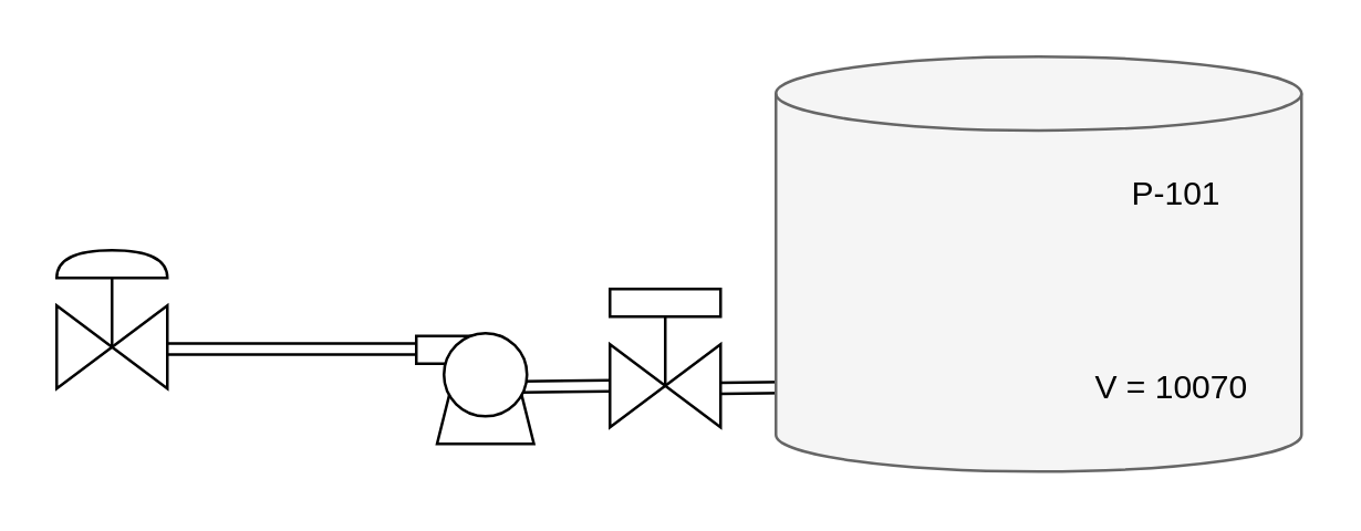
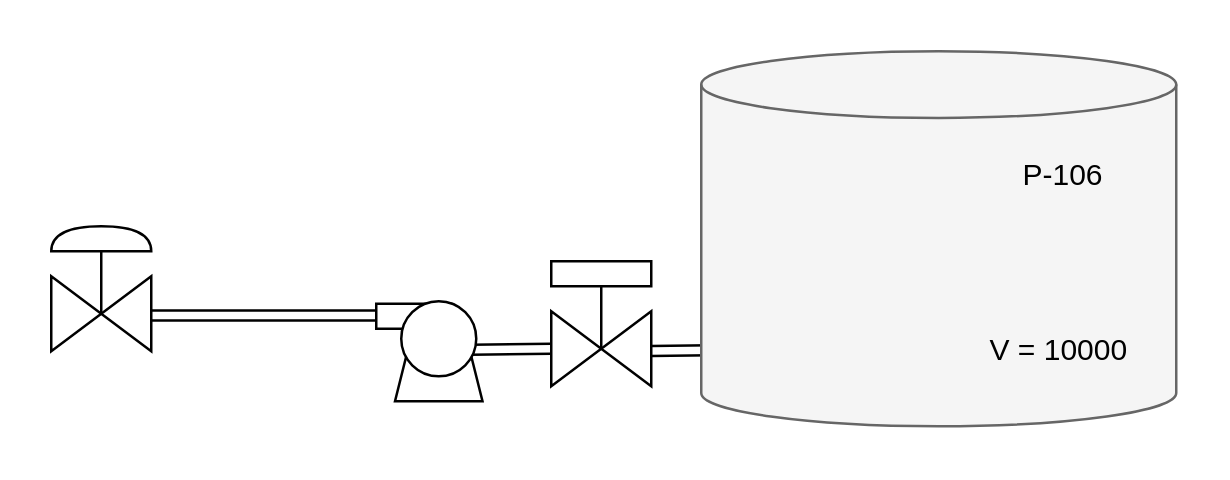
  <mxCell id="0" />
  <mxCell id="1" parent="0" />
  <mxCell id="2" value="" style="shape=link;html=1;entryX=0;entryY=0.5;entryDx=0;entryDy=0;" edge="1" parent="1" target="4"><mxGeometry width="100" relative="1" as="geometry"><mxPoint x="180" y="139.5" as="sourcePoint" /><mxPoint x="280" y="139.5" as="targetPoint" /></mxGeometry></mxCell>
  <mxCell id="3" value="" style="group" vertex="1" connectable="0" parent="1"><mxGeometry x="220" y="104" width="40" height="50" as="geometry" /></mxCell>
  <mxCell id="4" value="" style="triangle;whiteSpace=wrap;html=1;shadow=0;gradientColor=none;" vertex="1" parent="3"><mxGeometry y="20" width="20" height="30" as="geometry" /></mxCell>
  <mxCell id="5" value="" style="triangle;whiteSpace=wrap;html=1;shadow=0;gradientColor=none;direction=west;" vertex="1" parent="3"><mxGeometry x="20" y="20" width="20" height="30" as="geometry" /></mxCell>
  <mxCell id="6" value="" style="endArrow=none;html=1;exitX=1;exitY=0.5;exitDx=0;exitDy=0;entryX=0.5;entryY=1;entryDx=0;entryDy=0;" edge="1" parent="3" source="5" target="7"><mxGeometry width="50" height="50" relative="1" as="geometry"><mxPoint x="20" y="33" as="sourcePoint" /><mxPoint x="20" y="13" as="targetPoint" /></mxGeometry></mxCell>
  <mxCell id="7" value="" style="rounded=0;whiteSpace=wrap;html=1;shadow=0;gradientColor=none;" vertex="1" parent="3"><mxGeometry width="40" height="10" as="geometry" /></mxCell>
  <mxCell id="8" value="" style="shape=link;html=1;" edge="1" parent="1"><mxGeometry width="100" relative="1" as="geometry"><mxPoint x="52" y="125.71" as="sourcePoint" /><mxPoint x="152" y="125.71" as="targetPoint" /></mxGeometry></mxCell>
  <mxCell id="9" value="" style="group" vertex="1" connectable="0" parent="1"><mxGeometry x="150" y="120" width="42.5" height="40" as="geometry" /></mxCell>
  <mxCell id="10" value="" style="rounded=0;whiteSpace=wrap;html=1;shadow=0;gradientColor=none;" vertex="1" parent="9"><mxGeometry y="1" width="30" height="10" as="geometry" /></mxCell>
  <mxCell id="11" value="" style="shape=trapezoid;perimeter=trapezoidPerimeter;whiteSpace=wrap;html=1;fixedSize=1;shadow=0;gradientColor=none;size=5;" vertex="1" parent="9"><mxGeometry x="7.5" y="20" width="35" height="20" as="geometry" /></mxCell>
  <mxCell id="12" value="" style="ellipse;whiteSpace=wrap;html=1;aspect=fixed;shadow=0;gradientColor=none;" vertex="1" parent="9"><mxGeometry x="10" width="30" height="30" as="geometry" /></mxCell>
  <mxCell id="13" value="" style="group" vertex="1" connectable="0" parent="1"><mxGeometry x="20" y="90" width="40" height="50" as="geometry" /></mxCell>
  <mxCell id="14" value="" style="triangle;whiteSpace=wrap;html=1;shadow=0;gradientColor=none;" vertex="1" parent="13"><mxGeometry y="20" width="20" height="30" as="geometry" /></mxCell>
  <mxCell id="15" value="" style="triangle;whiteSpace=wrap;html=1;shadow=0;gradientColor=none;direction=west;" vertex="1" parent="13"><mxGeometry x="20" y="20" width="20" height="30" as="geometry" /></mxCell>
  <mxCell id="16" value="" style="endArrow=none;html=1;exitX=1;exitY=0.5;exitDx=0;exitDy=0;entryX=0.5;entryY=1;entryDx=0;entryDy=0;" edge="1" parent="13" source="15"><mxGeometry width="50" height="50" as="geometry"><mxPoint x="20" y="33" as="sourcePoint" /><mxPoint x="20" y="10" as="targetPoint" /></mxGeometry></mxCell>
  <mxCell id="17" value="" style="shape=or;whiteSpace=wrap;html=1;shadow=0;gradientColor=none;direction=north;" vertex="1" parent="13"><mxGeometry width="40" height="10" as="geometry" /></mxCell>
  <mxCell id="18" value="" style="shape=link;html=1;entryX=0;entryY=0.5;entryDx=0;entryDy=0;" edge="1" parent="1"><mxGeometry width="100" relative="1" as="geometry"><mxPoint x="260" y="139.93" as="sourcePoint" /><mxPoint x="300" y="139.43" as="targetPoint" /></mxGeometry></mxCell>
  <mxCell id="19" value="" style="shape=cylinder3;whiteSpace=wrap;html=1;boundedLbl=1;backgroundOutline=1;size=13.333;fillColor=#f5f5f5;strokeColor=#666666;fontColor=#333333;gradientDirection=east;shadow=0;" vertex="1" parent="1"><mxGeometry x="280" y="20" width="190" height="150" as="geometry" /></mxCell>
- <mxCell id="20" value="V = 10070&amp;nbsp;" style="text;html=1;strokeColor=none;fillColor=none;align=center;verticalAlign=middle;whiteSpace=wrap;rounded=0;" vertex="1" parent="1"><mxGeometry x="390" y="130" width="70" height="20" as="geometry" /></mxCell>
- <mxCell id="21" value="Р-101" style="text;html=1;strokeColor=none;fillColor=none;align=center;verticalAlign=middle;whiteSpace=wrap;rounded=0;" vertex="1" parent="1"><mxGeometry x="405" y="60" width="40" height="20" as="geometry" /></mxCell>
+ <mxCell id="20" value="V = 10000&amp;nbsp;" style="text;html=1;strokeColor=none;fillColor=none;align=center;verticalAlign=middle;whiteSpace=wrap;rounded=0;" vertex="1" parent="1"><mxGeometry x="390" y="130" width="70" height="20" as="geometry" /></mxCell>
+ <mxCell id="21" value="Р-106" style="text;html=1;strokeColor=none;fillColor=none;align=center;verticalAlign=middle;whiteSpace=wrap;rounded=0;" vertex="1" parent="1"><mxGeometry x="405" y="60" width="40" height="20" as="geometry" /></mxCell>
